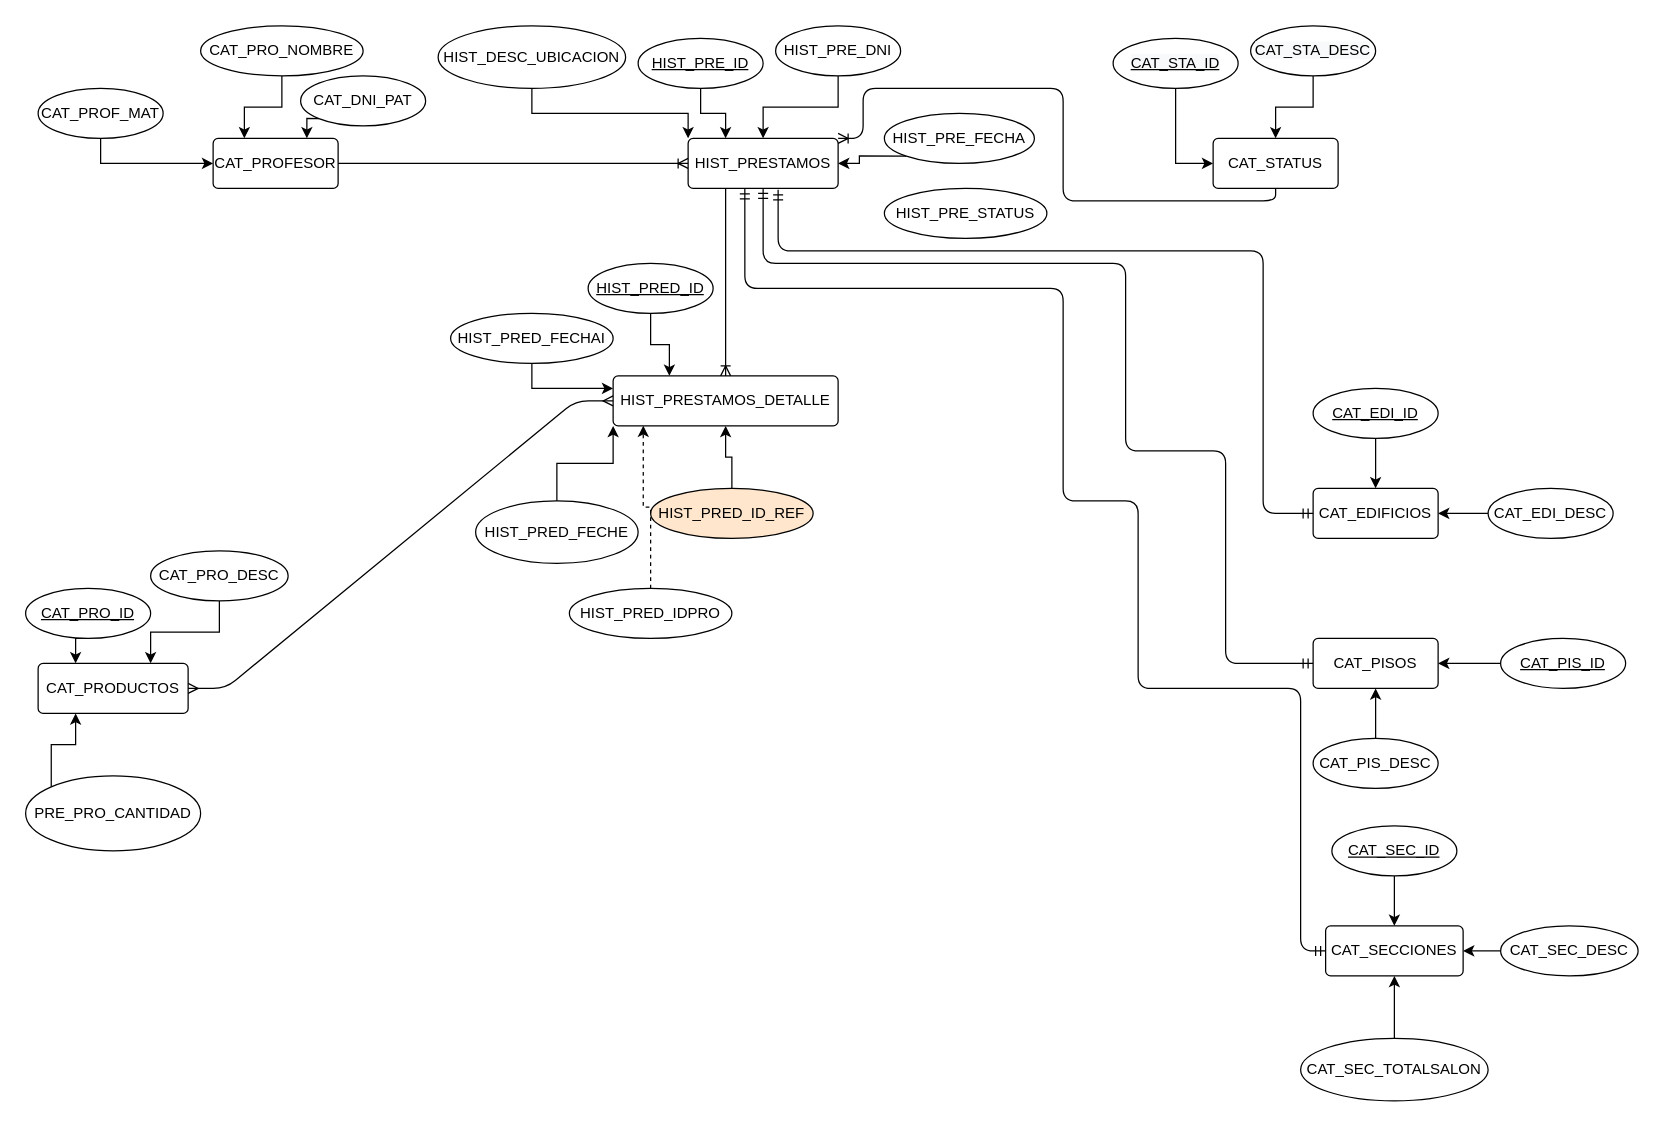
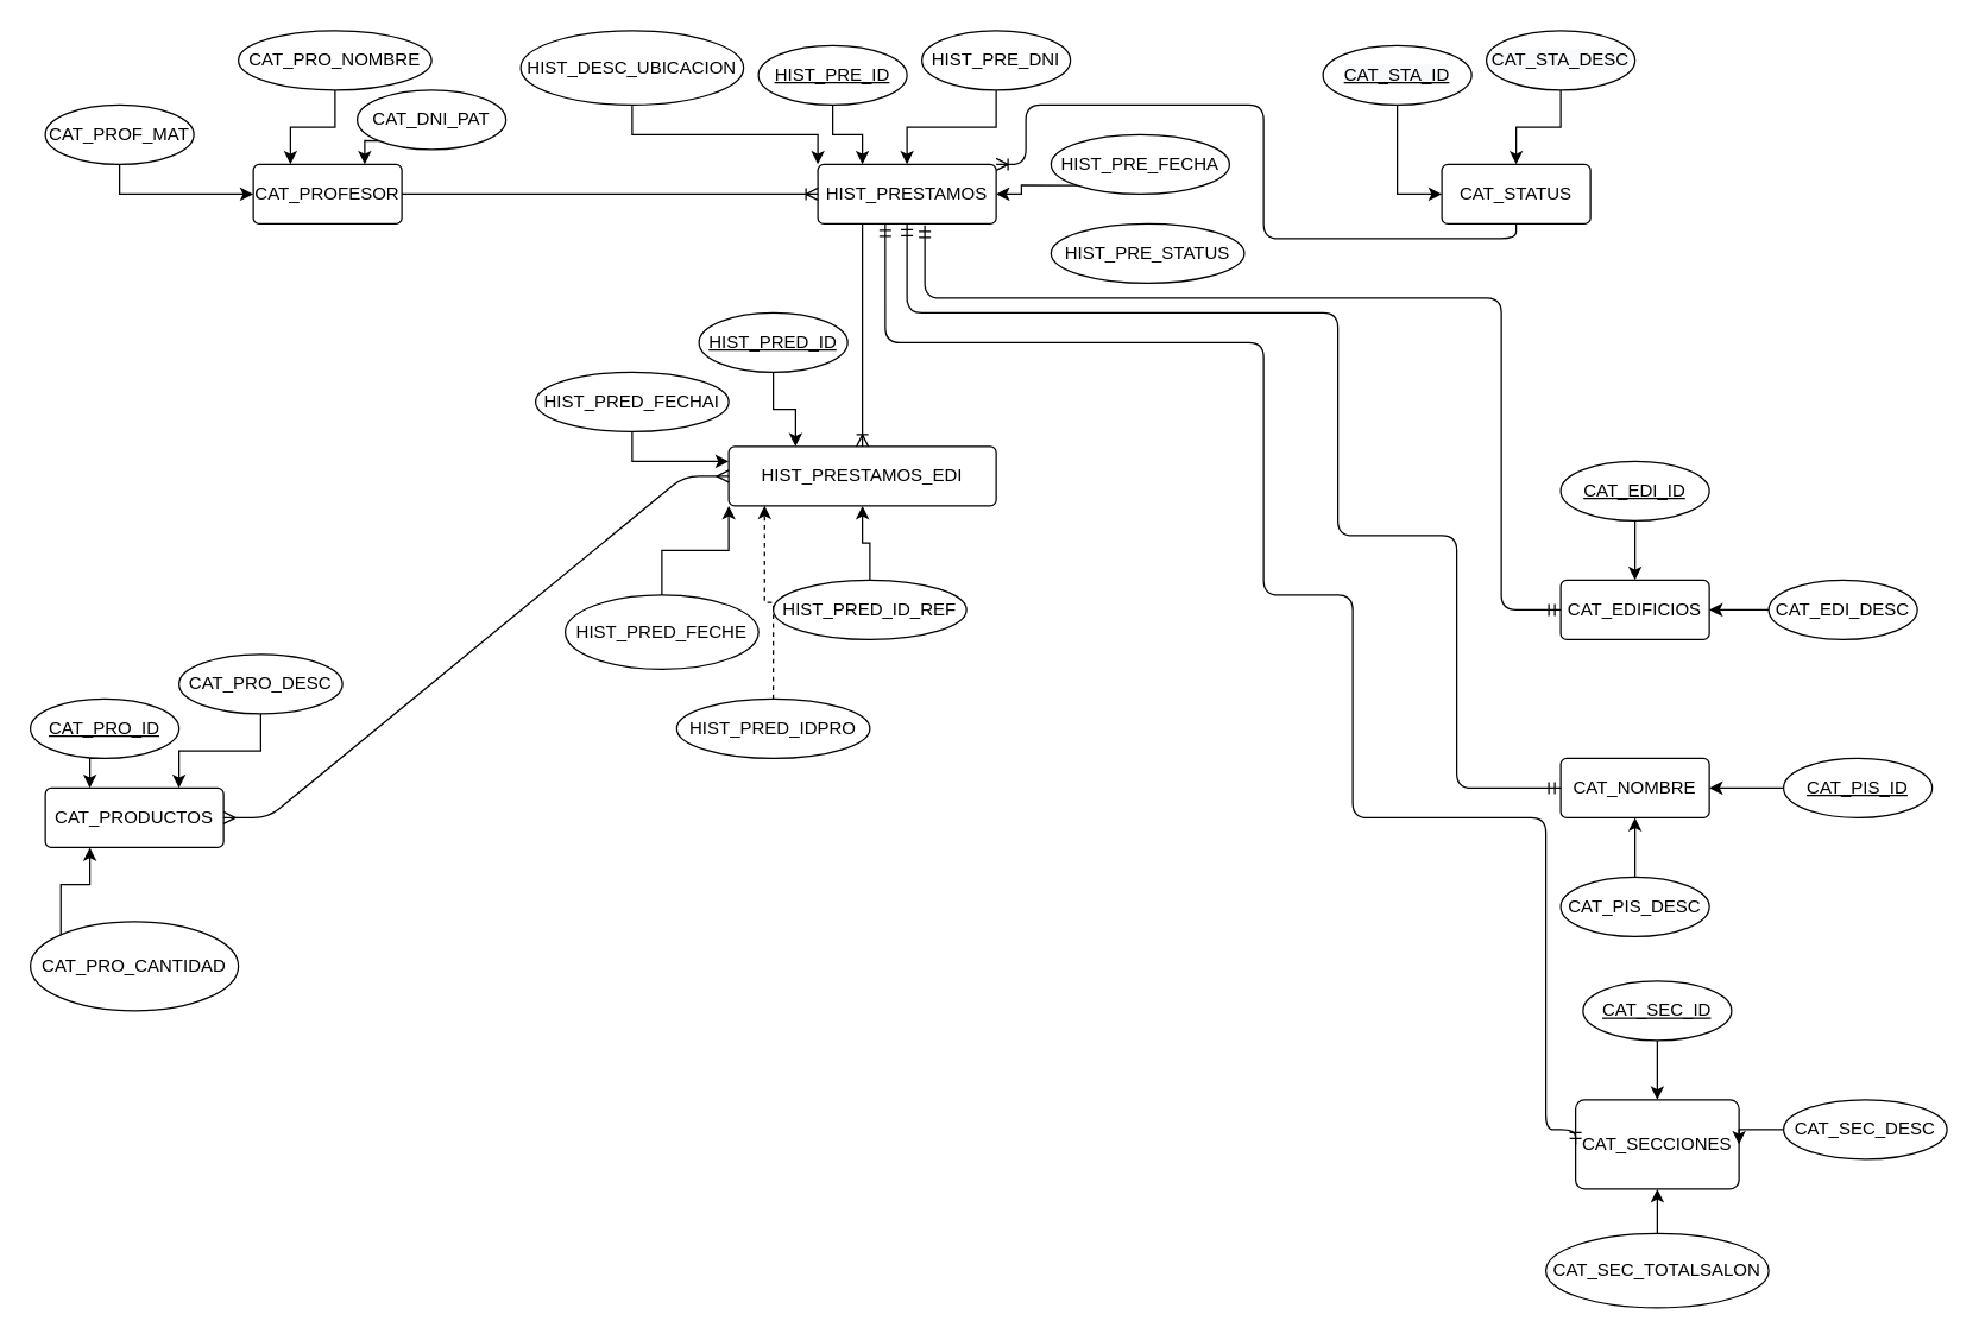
  <mxCell id="0" />
  <mxCell id="1" parent="0" />
  <mxCell id="2" value="CAT_PROFESOR" style="rounded=1;arcSize=10;whiteSpace=wrap;html=1;align=center;" vertex="1" parent="1"><mxGeometry x="170" y="110" width="100" height="40" as="geometry" /></mxCell>
  <mxCell id="3" style="edgeStyle=orthogonalEdgeStyle;rounded=0;orthogonalLoop=1;jettySize=auto;html=1;exitX=0.5;exitY=1;exitDx=0;exitDy=0;entryX=0.25;entryY=0;entryDx=0;entryDy=0;" edge="1" parent="1" source="4" target="2"><mxGeometry relative="1" as="geometry" /></mxCell>
  <mxCell id="4" value="CAT_PRO_NOMBRE" style="ellipse;whiteSpace=wrap;html=1;align=center;" vertex="1" parent="1"><mxGeometry x="160" y="20" width="130" height="40" as="geometry" /></mxCell>
  <mxCell id="5" style="edgeStyle=orthogonalEdgeStyle;rounded=0;orthogonalLoop=1;jettySize=auto;html=1;exitX=0;exitY=1;exitDx=0;exitDy=0;entryX=0.75;entryY=0;entryDx=0;entryDy=0;" edge="1" parent="1" source="6" target="2"><mxGeometry relative="1" as="geometry" /></mxCell>
  <mxCell id="6" value="CAT_DNI_PAT" style="ellipse;whiteSpace=wrap;html=1;align=center;" vertex="1" parent="1"><mxGeometry x="240" y="60" width="100" height="40" as="geometry" /></mxCell>
  <mxCell id="7" style="edgeStyle=orthogonalEdgeStyle;rounded=0;orthogonalLoop=1;jettySize=auto;html=1;exitX=0.5;exitY=1;exitDx=0;exitDy=0;entryX=0;entryY=0.5;entryDx=0;entryDy=0;" edge="1" parent="1" source="8" target="2"><mxGeometry relative="1" as="geometry" /></mxCell>
  <mxCell id="8" value="CAT_PROF_MAT" style="ellipse;whiteSpace=wrap;html=1;align=center;" vertex="1" parent="1"><mxGeometry x="30" y="70" width="100" height="40" as="geometry" /></mxCell>
  <mxCell id="9" value="CAT_PRODUCTOS" style="rounded=1;arcSize=10;whiteSpace=wrap;html=1;align=center;" vertex="1" parent="1"><mxGeometry x="30" y="530" width="120" height="40" as="geometry" /></mxCell>
  <mxCell id="10" style="edgeStyle=orthogonalEdgeStyle;rounded=0;orthogonalLoop=1;jettySize=auto;html=1;exitX=0.5;exitY=1;exitDx=0;exitDy=0;entryX=0.25;entryY=0;entryDx=0;entryDy=0;" edge="1" parent="1" source="11" target="9"><mxGeometry relative="1" as="geometry" /></mxCell>
  <mxCell id="11" value="CAT_PRO_ID" style="ellipse;whiteSpace=wrap;html=1;align=center;fontStyle=4;" vertex="1" parent="1"><mxGeometry x="20" y="470" width="100" height="40" as="geometry" /></mxCell>
  <mxCell id="12" style="edgeStyle=orthogonalEdgeStyle;rounded=0;orthogonalLoop=1;jettySize=auto;html=1;exitX=0.5;exitY=1;exitDx=0;exitDy=0;entryX=0.75;entryY=0;entryDx=0;entryDy=0;" edge="1" parent="1" source="13" target="9"><mxGeometry relative="1" as="geometry" /></mxCell>
  <mxCell id="13" value="CAT_PRO_DESC" style="ellipse;whiteSpace=wrap;html=1;align=center;" vertex="1" parent="1"><mxGeometry x="120" y="440" width="110" height="40" as="geometry" /></mxCell>
  <mxCell id="14" style="edgeStyle=orthogonalEdgeStyle;rounded=0;orthogonalLoop=1;jettySize=auto;html=1;exitX=0;exitY=0;exitDx=0;exitDy=0;entryX=0.25;entryY=1;entryDx=0;entryDy=0;" edge="1" parent="1" source="15" target="9"><mxGeometry relative="1" as="geometry" /></mxCell>
- <mxCell id="15" value="PRE_PRO_CANTIDAD" style="ellipse;whiteSpace=wrap;html=1;align=center;" vertex="1" parent="1"><mxGeometry x="20" y="620" width="140" height="60" as="geometry" /></mxCell>
+ <mxCell id="15" value="CAT_PRO_CANTIDAD" style="ellipse;whiteSpace=wrap;html=1;align=center;" vertex="1" parent="1"><mxGeometry x="20" y="620" width="140" height="60" as="geometry" /></mxCell>
  <mxCell id="16" value="HIST_PRESTAMOS" style="rounded=1;arcSize=10;whiteSpace=wrap;html=1;align=center;" vertex="1" parent="1"><mxGeometry x="550" y="110" width="120" height="40" as="geometry" /></mxCell>
  <mxCell id="17" style="edgeStyle=orthogonalEdgeStyle;rounded=0;orthogonalLoop=1;jettySize=auto;html=1;exitX=0.5;exitY=1;exitDx=0;exitDy=0;entryX=0.25;entryY=0;entryDx=0;entryDy=0;" edge="1" parent="1" source="18" target="16"><mxGeometry relative="1" as="geometry" /></mxCell>
  <mxCell id="18" value="HIST_PRE_ID" style="ellipse;whiteSpace=wrap;html=1;align=center;fontStyle=4;" vertex="1" parent="1"><mxGeometry x="510" y="30" width="100" height="40" as="geometry" /></mxCell>
  <mxCell id="19" style="edgeStyle=orthogonalEdgeStyle;rounded=0;orthogonalLoop=1;jettySize=auto;html=1;exitX=0.5;exitY=1;exitDx=0;exitDy=0;entryX=0.5;entryY=0;entryDx=0;entryDy=0;" edge="1" parent="1" source="20" target="16"><mxGeometry relative="1" as="geometry" /></mxCell>
  <mxCell id="20" value="HIST_PRE_DNI" style="ellipse;whiteSpace=wrap;html=1;align=center;" vertex="1" parent="1"><mxGeometry x="620" y="20" width="100" height="40" as="geometry" /></mxCell>
  <mxCell id="21" style="edgeStyle=orthogonalEdgeStyle;rounded=0;orthogonalLoop=1;jettySize=auto;html=1;exitX=0;exitY=1;exitDx=0;exitDy=0;entryX=1;entryY=0.5;entryDx=0;entryDy=0;" edge="1" parent="1" source="22" target="16"><mxGeometry relative="1" as="geometry" /></mxCell>
  <mxCell id="22" value="HIST_PRE_FECHA" style="ellipse;whiteSpace=wrap;html=1;align=center;" vertex="1" parent="1"><mxGeometry x="707" y="90" width="120" height="40" as="geometry" /></mxCell>
  <mxCell id="23" value="HIST_PRE_STATUS" style="ellipse;whiteSpace=wrap;html=1;align=center;" vertex="1" parent="1"><mxGeometry x="707" y="150" width="130" height="40" as="geometry" /></mxCell>
- <mxCell id="24" value="HIST_PRESTAMOS_DETALLE" style="rounded=1;arcSize=10;whiteSpace=wrap;html=1;align=center;" vertex="1" parent="1"><mxGeometry x="490" y="300" width="180" height="40" as="geometry" /></mxCell>
+ <mxCell id="24" value="HIST_PRESTAMOS_EDI" style="rounded=1;arcSize=10;whiteSpace=wrap;html=1;align=center;" vertex="1" parent="1"><mxGeometry x="490" y="300" width="180" height="40" as="geometry" /></mxCell>
  <mxCell id="25" value="" style="edgeStyle=entityRelationEdgeStyle;fontSize=12;html=1;endArrow=ERoneToMany;exitX=1;exitY=0.5;exitDx=0;exitDy=0;entryX=0;entryY=0.5;entryDx=0;entryDy=0;" edge="1" parent="1" source="2" target="16"><mxGeometry width="100" height="100" relative="1" as="geometry"><mxPoint x="790" y="470" as="sourcePoint" /><mxPoint x="890" y="370" as="targetPoint" /></mxGeometry></mxCell>
  <mxCell id="26" value="CAT_STATUS" style="rounded=1;arcSize=10;whiteSpace=wrap;html=1;align=center;" vertex="1" parent="1"><mxGeometry x="970" y="110" width="100" height="40" as="geometry" /></mxCell>
  <mxCell id="27" style="edgeStyle=orthogonalEdgeStyle;rounded=0;orthogonalLoop=1;jettySize=auto;html=1;exitX=0.5;exitY=1;exitDx=0;exitDy=0;entryX=0;entryY=0.5;entryDx=0;entryDy=0;" edge="1" parent="1" source="28" target="26"><mxGeometry relative="1" as="geometry" /></mxCell>
  <mxCell id="28" value="&#10;&#10;&lt;span style=&quot;color: rgb(0, 0, 0); font-family: helvetica; font-size: 12px; font-style: normal; font-weight: 400; letter-spacing: normal; text-align: left; text-indent: 0px; text-transform: none; word-spacing: 0px; background-color: rgb(248, 249, 250); display: inline; float: none;&quot;&gt;CAT_STA_ID&lt;/span&gt;&#10;&#10;" style="ellipse;whiteSpace=wrap;html=1;align=center;fontStyle=4;" vertex="1" parent="1"><mxGeometry x="890" y="30" width="100" height="40" as="geometry" /></mxCell>
  <mxCell id="29" style="edgeStyle=orthogonalEdgeStyle;rounded=0;orthogonalLoop=1;jettySize=auto;html=1;exitX=0.5;exitY=1;exitDx=0;exitDy=0;entryX=0.5;entryY=0;entryDx=0;entryDy=0;" edge="1" parent="1" source="30" target="26"><mxGeometry relative="1" as="geometry" /></mxCell>
  <mxCell id="30" value="&#10;&#10;&lt;span style=&quot;color: rgb(0, 0, 0); font-family: helvetica; font-size: 12px; font-style: normal; font-weight: 400; letter-spacing: normal; text-align: left; text-indent: 0px; text-transform: none; word-spacing: 0px; background-color: rgb(248, 249, 250); display: inline; float: none;&quot;&gt;CAT_STA_DESC&lt;/span&gt;&#10;&#10;" style="ellipse;whiteSpace=wrap;html=1;align=center;" vertex="1" parent="1"><mxGeometry x="1000" y="20" width="100" height="40" as="geometry" /></mxCell>
  <mxCell id="31" value="" style="edgeStyle=orthogonalEdgeStyle;fontSize=12;html=1;endArrow=ERoneToMany;entryX=1;entryY=0;entryDx=0;entryDy=0;exitX=0.5;exitY=1;exitDx=0;exitDy=0;" edge="1" parent="1" source="26" target="16"><mxGeometry width="100" height="100" relative="1" as="geometry"><mxPoint x="790" y="470" as="sourcePoint" /><mxPoint x="890" y="370" as="targetPoint" /><Array as="points"><mxPoint x="1020" y="160" /><mxPoint x="850" y="160" /><mxPoint x="850" y="70" /><mxPoint x="690" y="70" /><mxPoint x="690" y="110" /></Array></mxGeometry></mxCell>
  <mxCell id="32" value="CAT_EDIFICIOS" style="rounded=1;arcSize=10;whiteSpace=wrap;html=1;align=center;" vertex="1" parent="1"><mxGeometry x="1050" y="390" width="100" height="40" as="geometry" /></mxCell>
  <mxCell id="33" style="edgeStyle=orthogonalEdgeStyle;rounded=0;orthogonalLoop=1;jettySize=auto;html=1;exitX=0.5;exitY=1;exitDx=0;exitDy=0;" edge="1" parent="1" source="34" target="32"><mxGeometry relative="1" as="geometry" /></mxCell>
  <mxCell id="34" value="CAT_EDI_ID" style="ellipse;whiteSpace=wrap;html=1;align=center;fontStyle=4;" vertex="1" parent="1"><mxGeometry x="1050" y="310" width="100" height="40" as="geometry" /></mxCell>
  <mxCell id="35" style="edgeStyle=orthogonalEdgeStyle;rounded=0;orthogonalLoop=1;jettySize=auto;html=1;exitX=0;exitY=0.5;exitDx=0;exitDy=0;entryX=1;entryY=0.5;entryDx=0;entryDy=0;" edge="1" parent="1" source="36" target="32"><mxGeometry relative="1" as="geometry" /></mxCell>
  <mxCell id="36" value="CAT_EDI_DESC" style="ellipse;whiteSpace=wrap;html=1;align=center;" vertex="1" parent="1"><mxGeometry x="1190" y="390" width="100" height="40" as="geometry" /></mxCell>
- <mxCell id="37" value="CAT_PISOS" style="rounded=1;arcSize=10;whiteSpace=wrap;html=1;align=center;" vertex="1" parent="1"><mxGeometry x="1050" y="510" width="100" height="40" as="geometry" /></mxCell>
+ <mxCell id="37" value="CAT_NOMBRE" style="rounded=1;arcSize=10;whiteSpace=wrap;html=1;align=center;" vertex="1" parent="1"><mxGeometry x="1050" y="510" width="100" height="40" as="geometry" /></mxCell>
  <mxCell id="38" style="edgeStyle=orthogonalEdgeStyle;rounded=0;orthogonalLoop=1;jettySize=auto;html=1;exitX=0;exitY=0.5;exitDx=0;exitDy=0;entryX=1;entryY=0.5;entryDx=0;entryDy=0;" edge="1" parent="1" source="39" target="37"><mxGeometry relative="1" as="geometry" /></mxCell>
  <mxCell id="39" value="CAT_PIS_ID" style="ellipse;whiteSpace=wrap;html=1;align=center;fontStyle=4;" vertex="1" parent="1"><mxGeometry x="1200" y="510" width="100" height="40" as="geometry" /></mxCell>
  <mxCell id="40" style="edgeStyle=orthogonalEdgeStyle;rounded=0;orthogonalLoop=1;jettySize=auto;html=1;exitX=0.5;exitY=0;exitDx=0;exitDy=0;entryX=0.5;entryY=1;entryDx=0;entryDy=0;" edge="1" parent="1" source="41" target="37"><mxGeometry relative="1" as="geometry" /></mxCell>
  <mxCell id="41" value="CAT_PIS_DESC" style="ellipse;whiteSpace=wrap;html=1;align=center;" vertex="1" parent="1"><mxGeometry x="1050" y="590" width="100" height="40" as="geometry" /></mxCell>
- <mxCell id="42" value="CAT_SECCIONES" style="rounded=1;arcSize=10;whiteSpace=wrap;html=1;align=center;" vertex="1" parent="1"><mxGeometry x="1060" y="740" width="110" height="40" as="geometry" /></mxCell>
+ <mxCell id="42" value="CAT_SECCIONES" style="rounded=1;arcSize=10;whiteSpace=wrap;html=1;align=center;" vertex="1" parent="1"><mxGeometry x="1060" y="740" width="110" height="60" as="geometry" /></mxCell>
  <mxCell id="43" style="edgeStyle=orthogonalEdgeStyle;rounded=0;orthogonalLoop=1;jettySize=auto;html=1;exitX=0.5;exitY=1;exitDx=0;exitDy=0;entryX=0.5;entryY=0;entryDx=0;entryDy=0;" edge="1" parent="1" source="44" target="42"><mxGeometry relative="1" as="geometry" /></mxCell>
  <mxCell id="44" value="CAT_SEC_ID" style="ellipse;whiteSpace=wrap;html=1;align=center;fontStyle=4;" vertex="1" parent="1"><mxGeometry x="1065" y="660" width="100" height="40" as="geometry" /></mxCell>
  <mxCell id="45" style="edgeStyle=orthogonalEdgeStyle;rounded=0;orthogonalLoop=1;jettySize=auto;html=1;exitX=0;exitY=0.5;exitDx=0;exitDy=0;entryX=1;entryY=0.5;entryDx=0;entryDy=0;" edge="1" parent="1" source="46" target="42"><mxGeometry relative="1" as="geometry" /></mxCell>
  <mxCell id="46" value="CAT_SEC_DESC" style="ellipse;whiteSpace=wrap;html=1;align=center;" vertex="1" parent="1"><mxGeometry x="1200" y="740" width="110" height="40" as="geometry" /></mxCell>
  <mxCell id="47" style="edgeStyle=orthogonalEdgeStyle;rounded=0;orthogonalLoop=1;jettySize=auto;html=1;exitX=0.5;exitY=0;exitDx=0;exitDy=0;" edge="1" parent="1" source="48" target="42"><mxGeometry relative="1" as="geometry" /></mxCell>
  <mxCell id="48" value="CAT_SEC_TOTALSALON" style="ellipse;whiteSpace=wrap;html=1;align=center;" vertex="1" parent="1"><mxGeometry x="1040" y="830" width="150" height="50" as="geometry" /></mxCell>
  <mxCell id="49" style="edgeStyle=orthogonalEdgeStyle;rounded=0;orthogonalLoop=1;jettySize=auto;html=1;exitX=0.5;exitY=1;exitDx=0;exitDy=0;entryX=0.25;entryY=0;entryDx=0;entryDy=0;" edge="1" parent="1" source="50" target="24"><mxGeometry relative="1" as="geometry" /></mxCell>
  <mxCell id="50" value="HIST_PRED_ID" style="ellipse;whiteSpace=wrap;html=1;align=center;fontStyle=4;" vertex="1" parent="1"><mxGeometry x="470" y="210" width="100" height="40" as="geometry" /></mxCell>
  <mxCell id="51" style="edgeStyle=orthogonalEdgeStyle;rounded=0;orthogonalLoop=1;jettySize=auto;html=1;exitX=0.5;exitY=0;exitDx=0;exitDy=0;entryX=0.5;entryY=1;entryDx=0;entryDy=0;" edge="1" parent="1" source="52" target="24"><mxGeometry relative="1" as="geometry" /></mxCell>
- <mxCell id="52" value="HIST_PRED_ID_REF" style="ellipse;whiteSpace=wrap;html=1;align=center;fillColor=#ffe6cc;" vertex="1" parent="1"><mxGeometry x="520" y="390" width="130" height="40" as="geometry" /></mxCell>
+ <mxCell id="52" value="HIST_PRED_ID_REF" style="ellipse;whiteSpace=wrap;html=1;align=center;" vertex="1" parent="1"><mxGeometry x="520" y="390" width="130" height="40" as="geometry" /></mxCell>
  <mxCell id="53" style="edgeStyle=orthogonalEdgeStyle;rounded=0;orthogonalLoop=1;jettySize=auto;html=1;exitX=0.5;exitY=0;exitDx=0;exitDy=0;entryX=0.134;entryY=0.996;entryDx=0;entryDy=0;entryPerimeter=0;dashed=1;" edge="1" parent="1" source="54" target="24"><mxGeometry relative="1" as="geometry" /></mxCell>
  <mxCell id="54" value="HIST_PRED_IDPRO" style="ellipse;whiteSpace=wrap;html=1;align=center;" vertex="1" parent="1"><mxGeometry x="455" y="470" width="130" height="40" as="geometry" /></mxCell>
  <mxCell id="55" style="edgeStyle=orthogonalEdgeStyle;rounded=0;orthogonalLoop=1;jettySize=auto;html=1;exitX=0.5;exitY=1;exitDx=0;exitDy=0;entryX=0;entryY=0;entryDx=0;entryDy=0;" edge="1" parent="1" source="56" target="16"><mxGeometry relative="1" as="geometry" /></mxCell>
  <mxCell id="56" value="HIST_DESC_UBICACION" style="ellipse;whiteSpace=wrap;html=1;align=center;" vertex="1" parent="1"><mxGeometry x="350" y="20" width="150" height="50" as="geometry" /></mxCell>
  <mxCell id="57" style="edgeStyle=orthogonalEdgeStyle;rounded=0;orthogonalLoop=1;jettySize=auto;html=1;exitX=0.5;exitY=1;exitDx=0;exitDy=0;entryX=0;entryY=0.25;entryDx=0;entryDy=0;" edge="1" parent="1" source="58" target="24"><mxGeometry relative="1" as="geometry" /></mxCell>
  <mxCell id="58" value="HIST_PRED_FECHAI" style="ellipse;whiteSpace=wrap;html=1;align=center;" vertex="1" parent="1"><mxGeometry x="360" y="250" width="130" height="40" as="geometry" /></mxCell>
  <mxCell id="59" style="edgeStyle=orthogonalEdgeStyle;rounded=0;orthogonalLoop=1;jettySize=auto;html=1;exitX=0.5;exitY=0;exitDx=0;exitDy=0;entryX=0;entryY=1;entryDx=0;entryDy=0;" edge="1" parent="1" source="60" target="24"><mxGeometry relative="1" as="geometry" /></mxCell>
  <mxCell id="60" value="HIST_PRED_FECHE" style="ellipse;whiteSpace=wrap;html=1;align=center;" vertex="1" parent="1"><mxGeometry x="380" y="400" width="130" height="50" as="geometry" /></mxCell>
  <mxCell id="61" value="" style="edgeStyle=orthogonalEdgeStyle;fontSize=12;html=1;endArrow=ERoneToMany;exitX=0.25;exitY=1;exitDx=0;exitDy=0;entryX=0.5;entryY=0;entryDx=0;entryDy=0;" edge="1" parent="1" source="16" target="24"><mxGeometry width="100" height="100" relative="1" as="geometry"><mxPoint x="830" y="450" as="sourcePoint" /><mxPoint x="930" y="350" as="targetPoint" /></mxGeometry></mxCell>
  <mxCell id="62" value="" style="edgeStyle=entityRelationEdgeStyle;fontSize=12;html=1;endArrow=ERmany;startArrow=ERmany;exitX=1;exitY=0.5;exitDx=0;exitDy=0;entryX=0;entryY=0.5;entryDx=0;entryDy=0;" edge="1" parent="1" source="9" target="24"><mxGeometry width="100" height="100" relative="1" as="geometry"><mxPoint x="670" y="450" as="sourcePoint" /><mxPoint x="770" y="350" as="targetPoint" /></mxGeometry></mxCell>
  <mxCell id="63" value="" style="edgeStyle=orthogonalEdgeStyle;fontSize=12;html=1;endArrow=ERmandOne;startArrow=ERmandOne;entryX=0.6;entryY=1.029;entryDx=0;entryDy=0;exitX=0;exitY=0.5;exitDx=0;exitDy=0;entryPerimeter=0;" edge="1" parent="1" source="32" target="16"><mxGeometry width="100" height="100" relative="1" as="geometry"><mxPoint x="840" y="540" as="sourcePoint" /><mxPoint x="940" y="440" as="targetPoint" /><Array as="points"><mxPoint x="1010" y="410" /><mxPoint x="1010" y="200" /><mxPoint x="622" y="200" /></Array></mxGeometry></mxCell>
  <mxCell id="64" value="" style="edgeStyle=orthogonalEdgeStyle;fontSize=12;html=1;endArrow=ERmandOne;startArrow=ERmandOne;exitX=0;exitY=0.5;exitDx=0;exitDy=0;entryX=0.5;entryY=1;entryDx=0;entryDy=0;" edge="1" parent="1" source="37" target="16"><mxGeometry width="100" height="100" relative="1" as="geometry"><mxPoint x="840" y="540" as="sourcePoint" /><mxPoint x="940" y="440" as="targetPoint" /><Array as="points"><mxPoint x="980" y="530" /><mxPoint x="980" y="360" /><mxPoint x="900" y="360" /><mxPoint x="900" y="210" /><mxPoint x="610" y="210" /></Array></mxGeometry></mxCell>
  <mxCell id="65" value="" style="edgeStyle=orthogonalEdgeStyle;fontSize=12;html=1;endArrow=ERmandOne;startArrow=ERmandOne;entryX=0.378;entryY=1.008;entryDx=0;entryDy=0;exitX=0;exitY=0.5;exitDx=0;exitDy=0;entryPerimeter=0;" edge="1" parent="1" source="42" target="16"><mxGeometry width="100" height="100" relative="1" as="geometry"><mxPoint x="840" y="540" as="sourcePoint" /><mxPoint x="940" y="440" as="targetPoint" /><Array as="points"><mxPoint x="1040" y="760" /><mxPoint x="1040" y="550" /><mxPoint x="910" y="550" /><mxPoint x="910" y="400" /><mxPoint x="850" y="400" /><mxPoint x="850" y="230" /><mxPoint x="595" y="230" /></Array></mxGeometry></mxCell>
